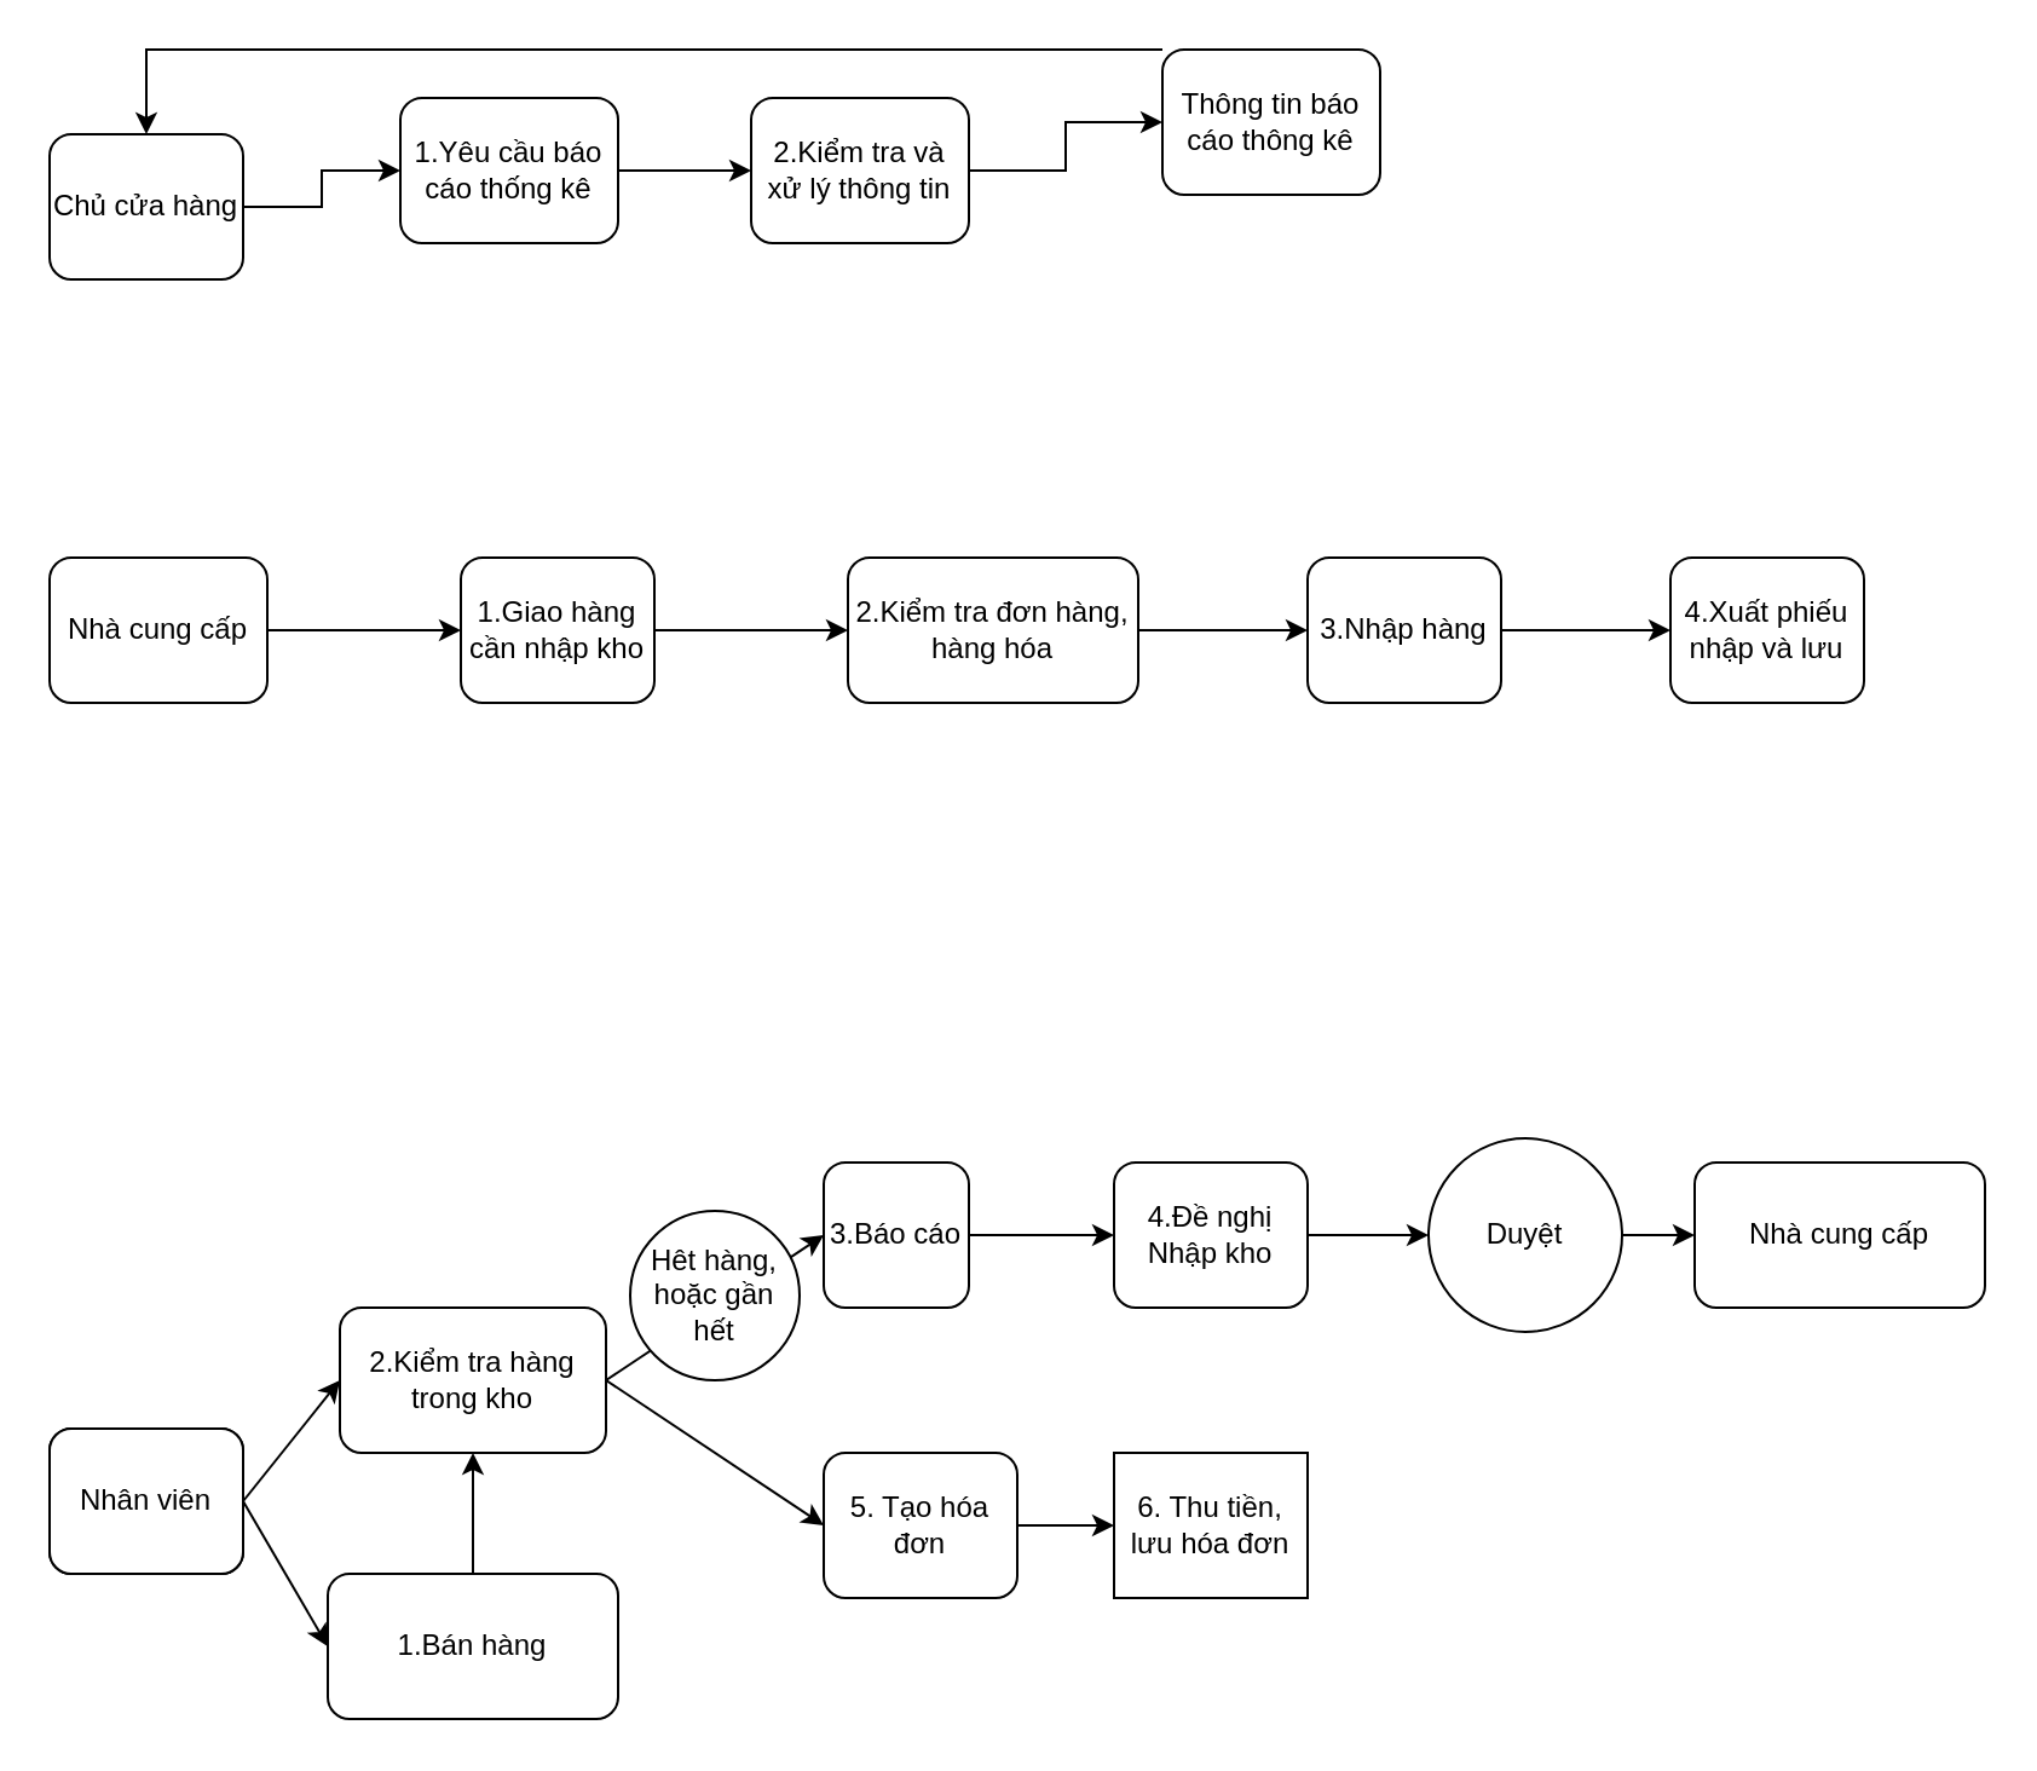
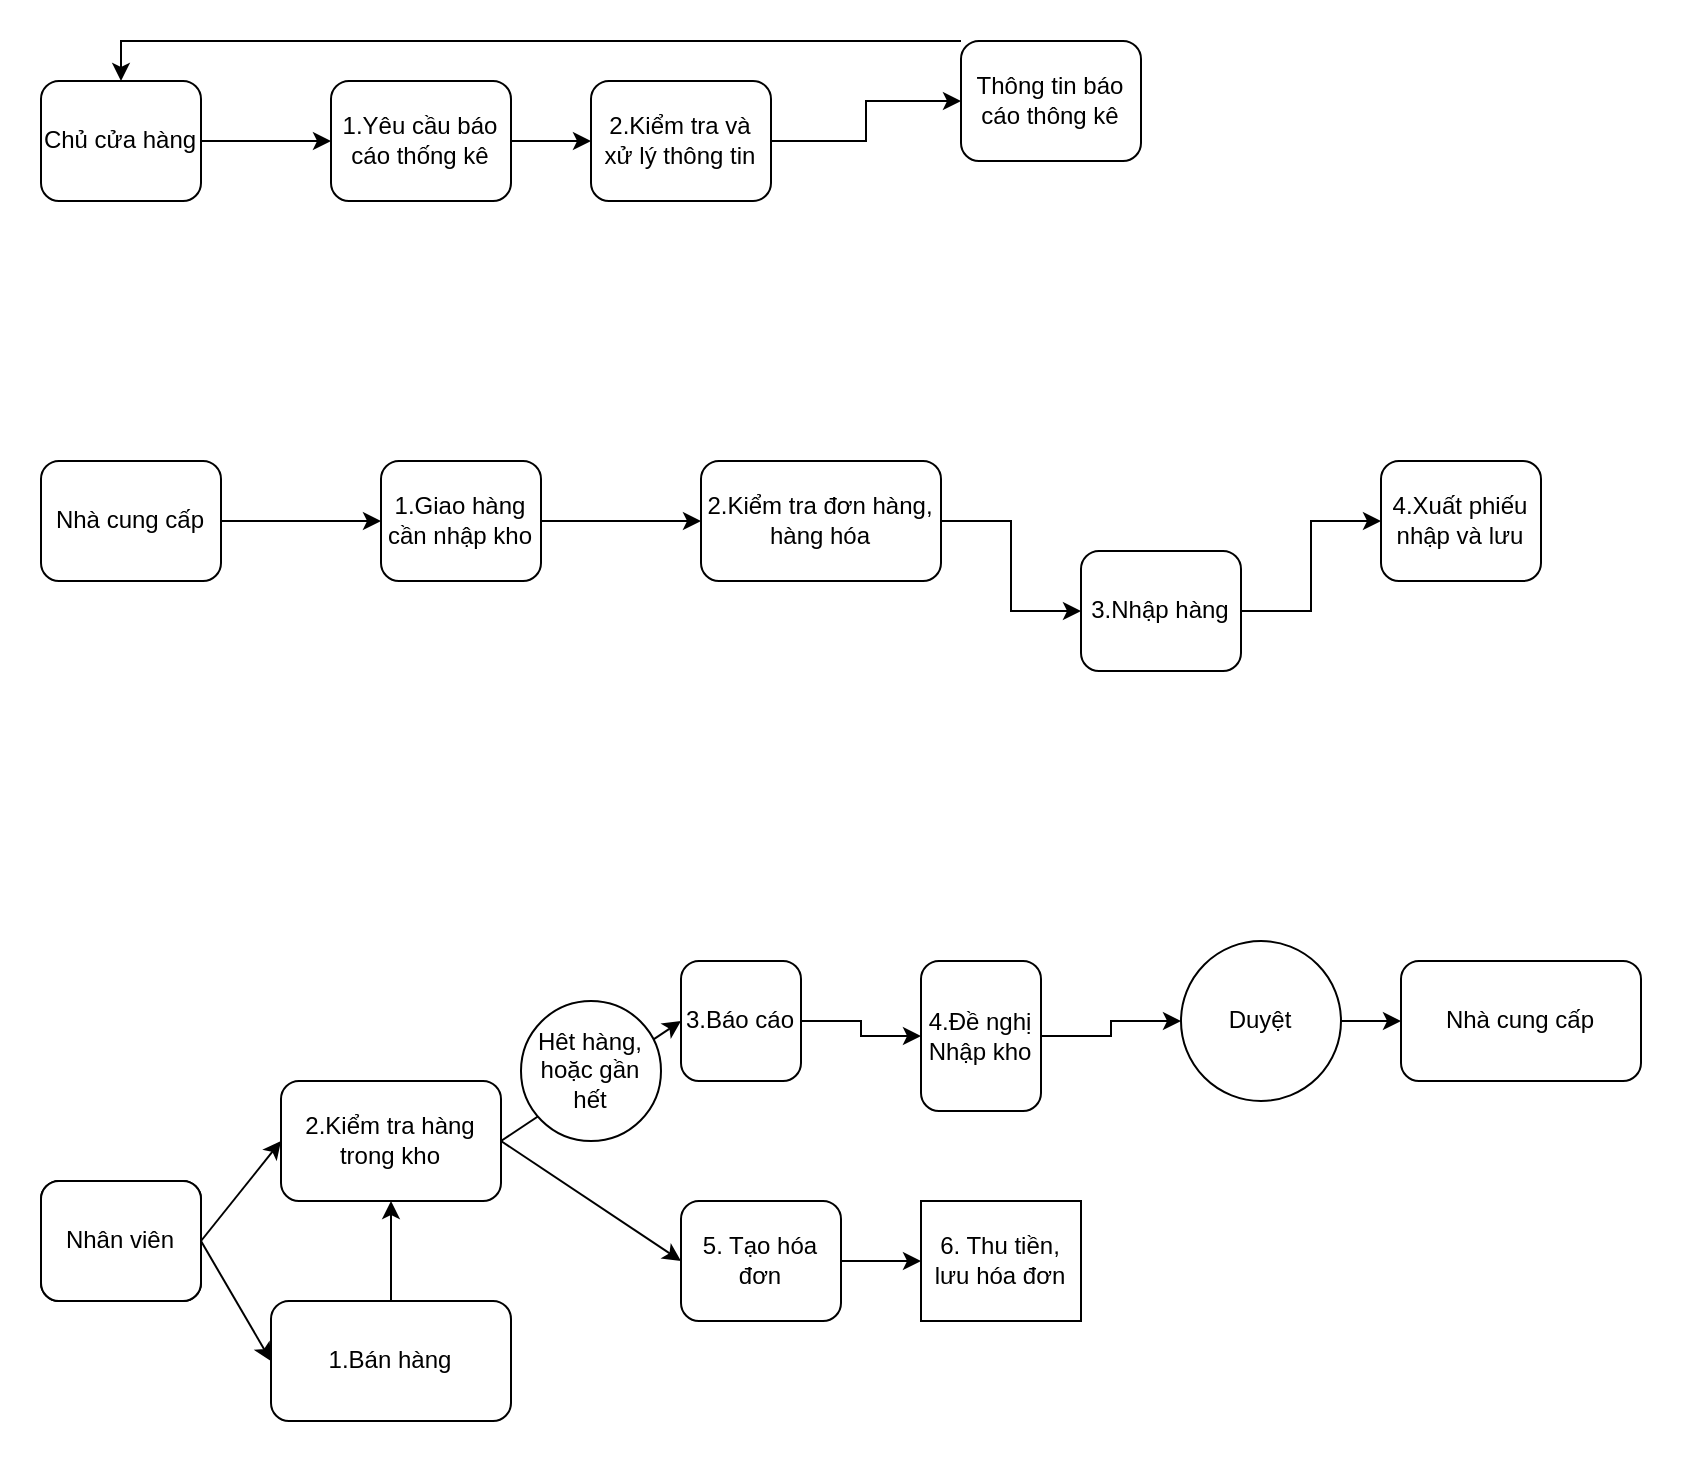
  <mxCell id="0" />
  <mxCell id="1" parent="0" />
  <mxCell id="2" value="Nhân viên" style="rounded=1;whiteSpace=wrap;html=1;" parent="1" vertex="1"><mxGeometry x="20" y="590" width="80" height="60" as="geometry" /></mxCell>
  <mxCell id="3" value="" style="endArrow=classic;html=1;exitX=1;exitY=0.5;exitDx=0;exitDy=0;entryX=0;entryY=0.5;entryDx=0;entryDy=0;" parent="1" source="2" target="11" edge="1"><mxGeometry width="50" height="50" relative="1" as="geometry"><mxPoint x="390" y="720" as="sourcePoint" /><mxPoint x="240" y="570" as="targetPoint" /></mxGeometry></mxCell>
  <mxCell id="4" value="2.Kiểm tra hàng trong kho" style="rounded=1;whiteSpace=wrap;html=1;" parent="1" vertex="1"><mxGeometry x="140" y="540" width="110" height="60" as="geometry" /></mxCell>
  <mxCell id="5" value="" style="edgeStyle=orthogonalEdgeStyle;rounded=0;orthogonalLoop=1;jettySize=auto;html=1;" parent="1" source="14" target="9" edge="1"><mxGeometry relative="1" as="geometry" /></mxCell>
- <mxCell id="6" value="4.Đề nghị Nhập kho" style="rounded=1;whiteSpace=wrap;html=1;" parent="1" vertex="1"><mxGeometry x="460" y="480" width="80" height="60" as="geometry" /></mxCell>
+ <mxCell id="6" value="4.Đề nghị Nhập kho" style="rounded=1;whiteSpace=wrap;html=1;" parent="1" vertex="1"><mxGeometry x="460" y="480" width="60" height="75" as="geometry" /></mxCell>
  <mxCell id="7" value="" style="edgeStyle=orthogonalEdgeStyle;rounded=0;orthogonalLoop=1;jettySize=auto;html=1;" parent="1" source="8" target="6" edge="1"><mxGeometry relative="1" as="geometry" /></mxCell>
  <mxCell id="8" value="3.Báo cáo" style="rounded=1;whiteSpace=wrap;html=1;" parent="1" vertex="1"><mxGeometry x="340" y="480" width="60" height="60" as="geometry" /></mxCell>
  <mxCell id="9" value="Nhà cung cấp" style="rounded=1;whiteSpace=wrap;html=1;" parent="1" vertex="1"><mxGeometry x="700" y="480" width="120" height="60" as="geometry" /></mxCell>
  <mxCell id="10" value="" style="edgeStyle=orthogonalEdgeStyle;rounded=0;orthogonalLoop=1;jettySize=auto;html=1;" parent="1" source="11" target="4" edge="1"><mxGeometry relative="1" as="geometry" /></mxCell>
  <mxCell id="11" value="1.Bán hàng" style="rounded=1;whiteSpace=wrap;html=1;" parent="1" vertex="1"><mxGeometry x="135" y="650" width="120" height="60" as="geometry" /></mxCell>
  <mxCell id="12" value="" style="endArrow=classic;html=1;entryX=0;entryY=0.5;entryDx=0;entryDy=0;exitX=1;exitY=0.5;exitDx=0;exitDy=0;" parent="1" source="4" target="8" edge="1"><mxGeometry width="50" height="50" relative="1" as="geometry"><mxPoint x="290" y="570" as="sourcePoint" /><mxPoint x="340" y="520" as="targetPoint" /></mxGeometry></mxCell>
  <mxCell id="13" value="" style="endArrow=classic;html=1;entryX=0;entryY=0.5;entryDx=0;entryDy=0;" parent="1" target="4" edge="1"><mxGeometry width="50" height="50" relative="1" as="geometry"><mxPoint x="100" y="620" as="sourcePoint" /><mxPoint x="150" y="570" as="targetPoint" /></mxGeometry></mxCell>
  <mxCell id="14" value="Duyệt" style="ellipse;whiteSpace=wrap;html=1;" parent="1" vertex="1"><mxGeometry x="590" y="470" width="80" height="80" as="geometry" /></mxCell>
  <mxCell id="15" value="" style="edgeStyle=orthogonalEdgeStyle;rounded=0;orthogonalLoop=1;jettySize=auto;html=1;" parent="1" source="6" target="14" edge="1"><mxGeometry relative="1" as="geometry"><mxPoint x="570" y="510" as="sourcePoint" /><mxPoint x="720" y="510" as="targetPoint" /></mxGeometry></mxCell>
  <mxCell id="16" value="" style="edgeStyle=orthogonalEdgeStyle;rounded=0;orthogonalLoop=1;jettySize=auto;html=1;" parent="1" source="17" target="20" edge="1"><mxGeometry relative="1" as="geometry" /></mxCell>
  <mxCell id="17" value="5. Tạo hóa đơn" style="rounded=1;whiteSpace=wrap;html=1;" parent="1" vertex="1"><mxGeometry x="340" y="600" width="80" height="60" as="geometry" /></mxCell>
  <mxCell id="18" value="" style="endArrow=classic;html=1;entryX=0;entryY=0.5;entryDx=0;entryDy=0;" parent="1" target="17" edge="1"><mxGeometry width="50" height="50" relative="1" as="geometry"><mxPoint x="250" y="570" as="sourcePoint" /><mxPoint x="340" y="520" as="targetPoint" /></mxGeometry></mxCell>
  <mxCell id="19" value="Hêt hàng,&lt;br&gt;hoặc gần hết" style="ellipse;whiteSpace=wrap;html=1;aspect=fixed;" parent="1" vertex="1"><mxGeometry x="260" y="500" width="70" height="70" as="geometry" /></mxCell>
  <mxCell id="20" value="6. Thu tiền, lưu hóa đơn" style="whiteSpace=wrap;html=1;rounded=0;" parent="1" vertex="1"><mxGeometry x="460" y="600" width="80" height="60" as="geometry" /></mxCell>
  <mxCell id="21" value="" style="edgeStyle=orthogonalEdgeStyle;rounded=0;orthogonalLoop=1;jettySize=auto;html=1;" parent="1" source="22" target="24" edge="1"><mxGeometry relative="1" as="geometry" /></mxCell>
  <mxCell id="22" value="Nhà cung cấp" style="rounded=1;whiteSpace=wrap;html=1;" parent="1" vertex="1"><mxGeometry x="20" y="230" width="90" height="60" as="geometry" /></mxCell>
  <mxCell id="23" value="" style="edgeStyle=orthogonalEdgeStyle;rounded=0;orthogonalLoop=1;jettySize=auto;html=1;" parent="1" source="24" target="26" edge="1"><mxGeometry relative="1" as="geometry" /></mxCell>
  <mxCell id="24" value="1.Giao hàng cần nhập kho" style="rounded=1;whiteSpace=wrap;html=1;" parent="1" vertex="1"><mxGeometry x="190" y="230" width="80" height="60" as="geometry" /></mxCell>
  <mxCell id="25" value="" style="edgeStyle=orthogonalEdgeStyle;rounded=0;orthogonalLoop=1;jettySize=auto;html=1;" parent="1" source="26" target="28" edge="1"><mxGeometry relative="1" as="geometry" /></mxCell>
  <mxCell id="26" value="2.Kiểm tra đơn hàng, hàng hóa" style="rounded=1;whiteSpace=wrap;html=1;" parent="1" vertex="1"><mxGeometry x="350" y="230" width="120" height="60" as="geometry" /></mxCell>
  <mxCell id="27" value="" style="edgeStyle=orthogonalEdgeStyle;rounded=0;orthogonalLoop=1;jettySize=auto;html=1;" parent="1" source="28" target="29" edge="1"><mxGeometry relative="1" as="geometry" /></mxCell>
- <mxCell id="28" value="3.Nhập hàng" style="rounded=1;whiteSpace=wrap;html=1;" parent="1" vertex="1"><mxGeometry x="540" y="230" width="80" height="60" as="geometry" /></mxCell>
+ <mxCell id="28" value="3.Nhập hàng" style="rounded=1;whiteSpace=wrap;html=1;" parent="1" vertex="1"><mxGeometry x="540" y="275" width="80" height="60" as="geometry" /></mxCell>
  <mxCell id="29" value="4.Xuất phiếu nhập và lưu" style="rounded=1;whiteSpace=wrap;html=1;" parent="1" vertex="1"><mxGeometry x="690" y="230" width="80" height="60" as="geometry" /></mxCell>
  <mxCell id="30" value="Nhân viên" style="rounded=1;whiteSpace=wrap;html=1;" parent="1" vertex="1"><mxGeometry x="20" y="590" width="80" height="60" as="geometry" /></mxCell>
  <mxCell id="31" value="" style="edgeStyle=orthogonalEdgeStyle;rounded=0;orthogonalLoop=1;jettySize=auto;html=1;" parent="1" source="32" target="34" edge="1"><mxGeometry relative="1" as="geometry" /></mxCell>
- <mxCell id="32" value="Chủ cửa hàng" style="rounded=1;whiteSpace=wrap;html=1;" parent="1" vertex="1"><mxGeometry x="20" y="55" width="80" height="60" as="geometry" /></mxCell>
+ <mxCell id="32" value="Chủ cửa hàng" style="rounded=1;whiteSpace=wrap;html=1;" parent="1" vertex="1"><mxGeometry x="20" y="40" width="80" height="60" as="geometry" /></mxCell>
  <mxCell id="33" value="" style="edgeStyle=orthogonalEdgeStyle;rounded=0;orthogonalLoop=1;jettySize=auto;html=1;" parent="1" source="34" target="36" edge="1"><mxGeometry relative="1" as="geometry" /></mxCell>
  <mxCell id="34" value="1.Yêu cầu báo cáo thống kê" style="rounded=1;whiteSpace=wrap;html=1;" parent="1" vertex="1"><mxGeometry x="165" y="40" width="90" height="60" as="geometry" /></mxCell>
  <mxCell id="35" value="" style="edgeStyle=orthogonalEdgeStyle;rounded=0;orthogonalLoop=1;jettySize=auto;html=1;" parent="1" source="36" target="38" edge="1"><mxGeometry relative="1" as="geometry" /></mxCell>
- <mxCell id="36" value="2.Kiểm tra và xử lý thông tin" style="rounded=1;whiteSpace=wrap;html=1;" parent="1" vertex="1"><mxGeometry x="310" y="40" width="90" height="60" as="geometry" /></mxCell>
+ <mxCell id="36" value="2.Kiểm tra và xử lý thông tin" style="rounded=1;whiteSpace=wrap;html=1;" parent="1" vertex="1"><mxGeometry x="295" y="40" width="90" height="60" as="geometry" /></mxCell>
  <mxCell id="37" style="edgeStyle=orthogonalEdgeStyle;rounded=0;orthogonalLoop=1;jettySize=auto;html=1;entryX=0.5;entryY=0;entryDx=0;entryDy=0;" edge="1" parent="1" source="38" target="32"><mxGeometry relative="1" as="geometry"><mxPoint x="90" y="-10" as="targetPoint" /><Array as="points"><mxPoint x="515" y="20" /><mxPoint x="60" y="20" /></Array></mxGeometry></mxCell>
  <mxCell id="38" value="Thông tin báo cáo thông kê" style="rounded=1;whiteSpace=wrap;html=1;" parent="1" vertex="1"><mxGeometry x="480" y="20" width="90" height="60" as="geometry" /></mxCell>
